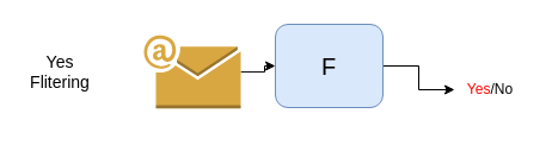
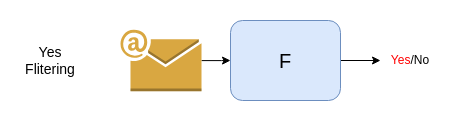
  <mxCell id="0" />
  <mxCell id="1" parent="0" />
  <mxCell id="2" value="" style="edgeStyle=orthogonalEdgeStyle;rounded=0;orthogonalLoop=1;jettySize=auto;html=1;" edge="1" parent="1" source="3" target="4"><mxGeometry relative="1" as="geometry" /></mxCell>
- <mxCell id="3" value="&lt;font style=&quot;font-size: 20px;&quot;&gt;F&lt;/font&gt;" style="rounded=1;whiteSpace=wrap;html=1;fillColor=#dae8fc;strokeColor=#6c8ebf;" vertex="1" parent="1"><mxGeometry x="230" y="20" width="90" height="70" as="geometry" /></mxCell>
- <mxCell id="4" value="&lt;font color=&quot;#ff0000&quot;&gt;Yes&lt;/font&gt;/No" style="text;strokeColor=none;align=center;fillColor=none;html=1;verticalAlign=middle;whiteSpace=wrap;rounded=0;" vertex="1" parent="1"><mxGeometry x="380" y="60" width="60" height="30" as="geometry" /></mxCell>
+ <mxCell id="3" value="&lt;font style=&quot;font-size: 20px;&quot;&gt;F&lt;/font&gt;" style="rounded=1;whiteSpace=wrap;html=1;fillColor=#dae8fc;strokeColor=#6c8ebf;" vertex="1" parent="1"><mxGeometry x="230" y="20" width="110" height="80" as="geometry" /></mxCell>
+ <mxCell id="4" value="&lt;font color=&quot;#ff0000&quot;&gt;Yes&lt;/font&gt;/No" style="text;strokeColor=none;align=center;fillColor=none;html=1;verticalAlign=middle;whiteSpace=wrap;rounded=0;" vertex="1" parent="1"><mxGeometry x="380" y="45" width="60" height="30" as="geometry" /></mxCell>
  <mxCell id="5" value="&lt;font style=&quot;font-size: 14px;&quot;&gt;Yes Flitering&lt;/font&gt;" style="text;strokeColor=none;align=center;fillColor=none;html=1;verticalAlign=middle;whiteSpace=wrap;rounded=0;" vertex="1" parent="1"><mxGeometry x="20" y="45" width="60" height="30" as="geometry" /></mxCell>
  <mxCell id="6" value="" style="edgeStyle=orthogonalEdgeStyle;rounded=0;orthogonalLoop=1;jettySize=auto;html=1;" edge="1" parent="1" source="7" target="3"><mxGeometry relative="1" as="geometry" /></mxCell>
  <mxCell id="7" value="" style="outlineConnect=0;dashed=0;verticalLabelPosition=bottom;verticalAlign=top;align=center;html=1;shape=mxgraph.aws3.email;fillColor=#D9A741;gradientColor=none;" vertex="1" parent="1"><mxGeometry x="120" y="29.25" width="81" height="61.5" as="geometry" /></mxCell>
